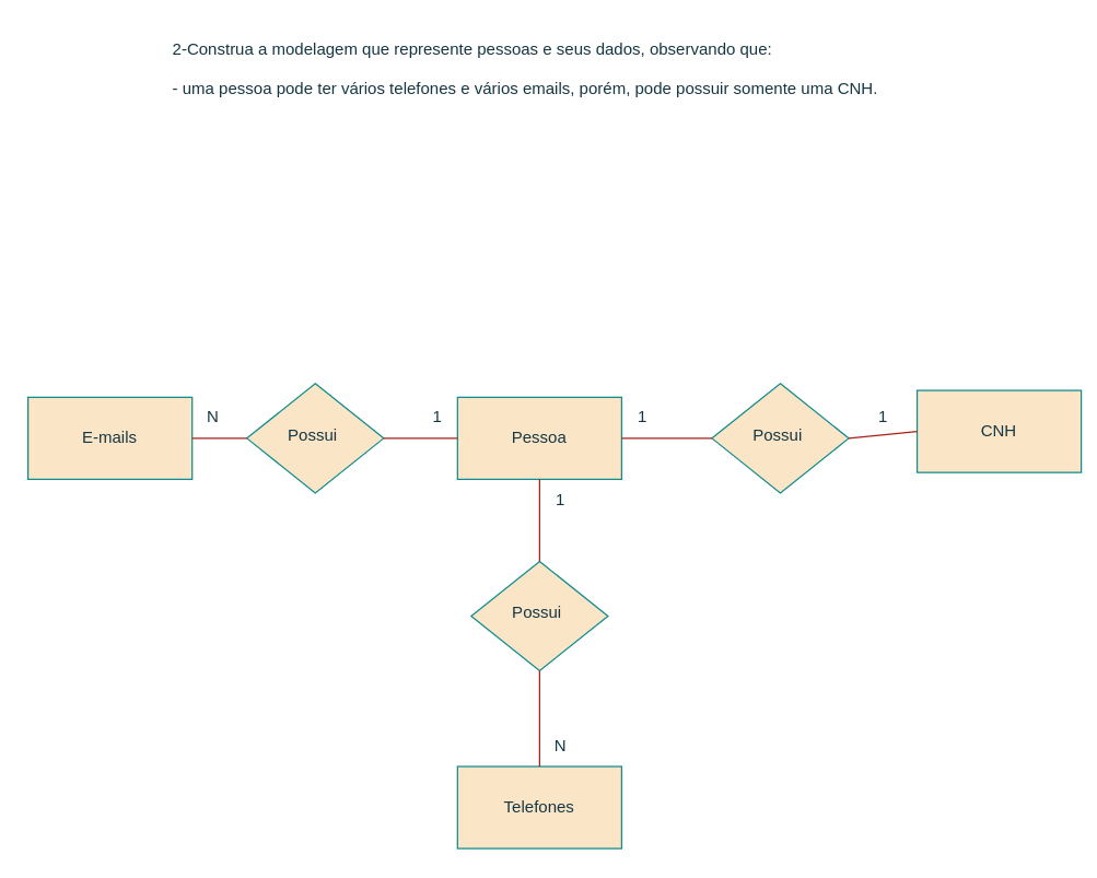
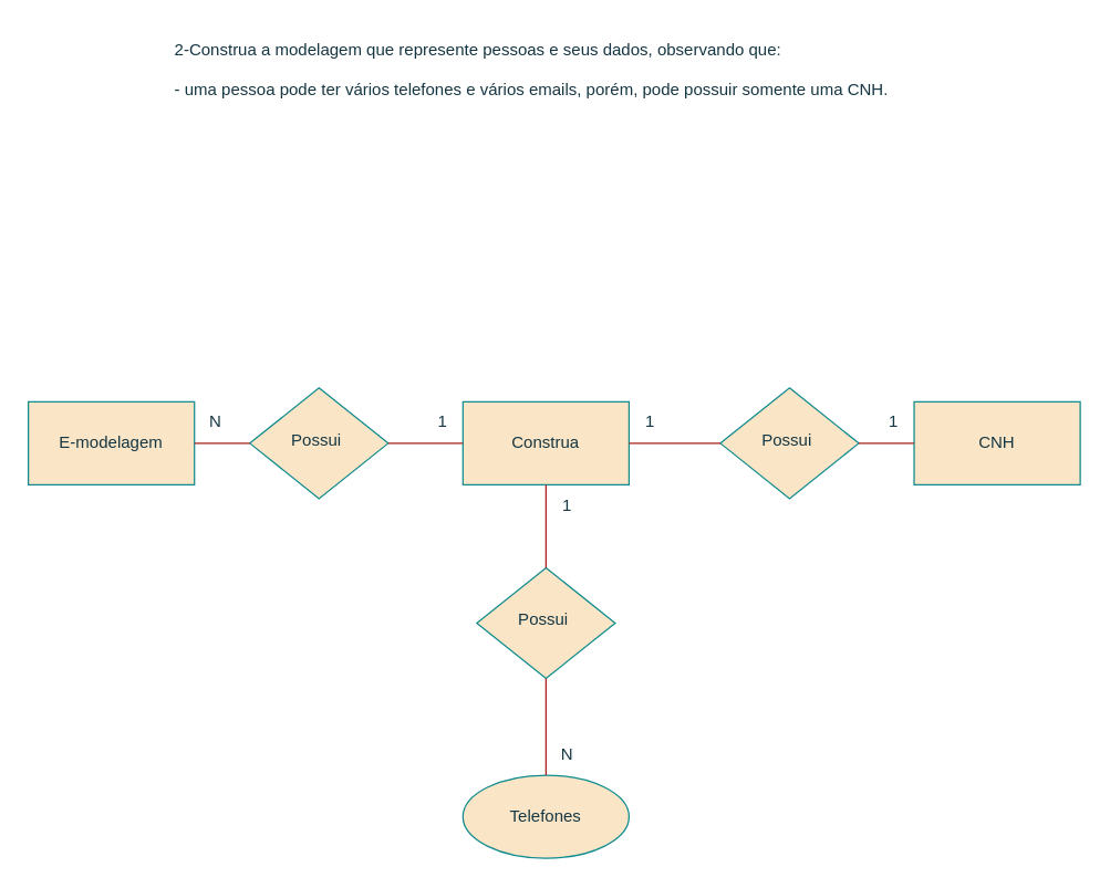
  <mxCell id="0" />
  <mxCell id="1" parent="0" />
  <mxCell id="2" value="Possui&amp;nbsp;" style="rhombus;whiteSpace=wrap;html=1;shadow=0;fontFamily=Helvetica;fontSize=12;align=center;strokeWidth=1;spacing=6;spacingTop=-4;rounded=0;labelBackgroundColor=none;fillColor=#FAE5C7;strokeColor=#0F8B8D;fontColor=#143642;" vertex="1" parent="1"><mxGeometry x="520" y="280" width="100" height="80" as="geometry" /></mxCell>
- <mxCell id="3" value=" E-mails" style="rounded=0;whiteSpace=wrap;html=1;strokeColor=#0F8B8D;fontColor=#143642;fillColor=#FAE5C7;labelBackgroundColor=none;" vertex="1" parent="1"><mxGeometry x="20" y="290" width="120" height="60" as="geometry" /></mxCell>
- <mxCell id="4" value="CNH" style="rounded=0;whiteSpace=wrap;html=1;strokeColor=#0F8B8D;fontColor=#143642;fillColor=#FAE5C7;labelBackgroundColor=none;" vertex="1" parent="1"><mxGeometry x="670" y="285" width="120" height="60" as="geometry" /></mxCell>
+ <mxCell id="3" value=" E-modelagem" style="rounded=0;whiteSpace=wrap;html=1;strokeColor=#0F8B8D;fontColor=#143642;fillColor=#FAE5C7;labelBackgroundColor=none;" vertex="1" parent="1"><mxGeometry x="20" y="290" width="120" height="60" as="geometry" /></mxCell>
+ <mxCell id="4" value="CNH" style="rounded=0;whiteSpace=wrap;html=1;strokeColor=#0F8B8D;fontColor=#143642;fillColor=#FAE5C7;labelBackgroundColor=none;" vertex="1" parent="1"><mxGeometry x="660" y="290" width="120" height="60" as="geometry" /></mxCell>
  <mxCell id="5" value="&lt;div&gt;2-Construa a modelagem que represente pessoas e seus dados, observando que:&lt;/div&gt;&lt;div&gt;&lt;br&gt;&lt;/div&gt;&lt;div&gt;- uma pessoa pode ter vários telefones e vários emails, porém, pode possuir somente uma CNH.&lt;/div&gt;" style="text;html=1;align=left;verticalAlign=middle;resizable=0;points=[];autosize=1;strokeColor=none;fillColor=none;fontColor=#143642;labelBackgroundColor=none;" vertex="1" parent="1"><mxGeometry x="124" y="20" width="540" height="60" as="geometry" /></mxCell>
  <mxCell id="6" value="1" style="text;html=1;align=center;verticalAlign=middle;resizable=0;points=[];autosize=1;strokeColor=none;fillColor=none;fontColor=#143642;labelBackgroundColor=none;" vertex="1" parent="1"><mxGeometry x="630" y="290" width="30" height="30" as="geometry" /></mxCell>
  <mxCell id="7" value="N" style="text;html=1;align=center;verticalAlign=middle;resizable=0;points=[];autosize=1;strokeColor=none;fillColor=none;fontColor=#143642;labelBackgroundColor=none;" vertex="1" parent="1"><mxGeometry x="140" y="290" width="30" height="30" as="geometry" /></mxCell>
- <mxCell id="8" value="Pessoa" style="rounded=0;whiteSpace=wrap;html=1;strokeColor=#0F8B8D;fontColor=#143642;fillColor=#FAE5C7;labelBackgroundColor=none;" vertex="1" parent="1"><mxGeometry x="334" y="290" width="120" height="60" as="geometry" /></mxCell>
+ <mxCell id="8" value="Construa" style="rounded=0;whiteSpace=wrap;html=1;strokeColor=#0F8B8D;fontColor=#143642;fillColor=#FAE5C7;labelBackgroundColor=none;" vertex="1" parent="1"><mxGeometry x="334" y="290" width="120" height="60" as="geometry" /></mxCell>
  <mxCell id="9" value="Possui&amp;nbsp;" style="rhombus;whiteSpace=wrap;html=1;shadow=0;fontFamily=Helvetica;fontSize=12;align=center;strokeWidth=1;spacing=6;spacingTop=-4;rounded=0;labelBackgroundColor=none;fillColor=#FAE5C7;strokeColor=#0F8B8D;fontColor=#143642;" vertex="1" parent="1"><mxGeometry x="180" y="280" width="100" height="80" as="geometry" /></mxCell>
  <mxCell id="10" value="" style="endArrow=none;html=1;rounded=0;entryX=0;entryY=0.5;entryDx=0;entryDy=0;labelBackgroundColor=none;strokeColor=#A8201A;fontColor=default;" edge="1" parent="1" target="9"><mxGeometry width="50" height="50" relative="1" as="geometry"><mxPoint x="140" y="320" as="sourcePoint" /><mxPoint x="190" y="270" as="targetPoint" /></mxGeometry></mxCell>
- <mxCell id="11" value="Telefones" style="rounded=0;whiteSpace=wrap;html=1;strokeColor=#0F8B8D;fontColor=#143642;fillColor=#FAE5C7;labelBackgroundColor=none;" vertex="1" parent="1"><mxGeometry x="334" y="560" width="120" height="60" as="geometry" /></mxCell>
+ <mxCell id="11" value="Telefones" style="ellipse;whiteSpace=wrap;html=1;strokeColor=#0F8B8D;fontColor=#143642;fillColor=#FAE5C7;labelBackgroundColor=none;" vertex="1" parent="1"><mxGeometry x="334" y="560" width="120" height="60" as="geometry" /></mxCell>
  <mxCell id="12" value="Possui&amp;nbsp;" style="rhombus;whiteSpace=wrap;html=1;shadow=0;fontFamily=Helvetica;fontSize=12;align=center;strokeWidth=1;spacing=6;spacingTop=-4;rounded=0;labelBackgroundColor=none;fillColor=#FAE5C7;strokeColor=#0F8B8D;fontColor=#143642;" vertex="1" parent="1"><mxGeometry x="344" y="410" width="100" height="80" as="geometry" /></mxCell>
  <mxCell id="13" value="" style="endArrow=none;html=1;rounded=0;exitX=1;exitY=0.5;exitDx=0;exitDy=0;labelBackgroundColor=none;strokeColor=#A8201A;fontColor=default;" edge="1" parent="1" source="9" target="8"><mxGeometry width="50" height="50" relative="1" as="geometry"><mxPoint x="370" y="360" as="sourcePoint" /><mxPoint x="420" y="310" as="targetPoint" /></mxGeometry></mxCell>
  <mxCell id="14" value="" style="endArrow=none;html=1;rounded=0;entryX=0;entryY=0.5;entryDx=0;entryDy=0;exitX=1;exitY=0.5;exitDx=0;exitDy=0;labelBackgroundColor=none;strokeColor=#A8201A;fontColor=default;" edge="1" parent="1" source="8" target="2"><mxGeometry width="50" height="50" relative="1" as="geometry"><mxPoint x="370" y="360" as="sourcePoint" /><mxPoint x="420" y="310" as="targetPoint" /></mxGeometry></mxCell>
  <mxCell id="15" value="" style="endArrow=none;html=1;rounded=0;exitX=1;exitY=0.5;exitDx=0;exitDy=0;entryX=0;entryY=0.5;entryDx=0;entryDy=0;labelBackgroundColor=none;strokeColor=#A8201A;fontColor=default;" edge="1" parent="1" source="2" target="4"><mxGeometry width="50" height="50" relative="1" as="geometry"><mxPoint x="370" y="360" as="sourcePoint" /><mxPoint x="420" y="310" as="targetPoint" /></mxGeometry></mxCell>
  <mxCell id="16" value="" style="endArrow=none;html=1;rounded=0;entryX=0.5;entryY=1;entryDx=0;entryDy=0;exitX=0.5;exitY=0;exitDx=0;exitDy=0;labelBackgroundColor=none;strokeColor=#A8201A;fontColor=default;" edge="1" parent="1" source="12" target="8"><mxGeometry width="50" height="50" relative="1" as="geometry"><mxPoint x="370" y="460" as="sourcePoint" /><mxPoint x="420" y="410" as="targetPoint" /></mxGeometry></mxCell>
  <mxCell id="17" value="" style="endArrow=none;html=1;rounded=0;exitX=0.5;exitY=0;exitDx=0;exitDy=0;entryX=0.5;entryY=1;entryDx=0;entryDy=0;labelBackgroundColor=none;strokeColor=#A8201A;fontColor=default;" edge="1" parent="1" source="11" target="12"><mxGeometry width="50" height="50" relative="1" as="geometry"><mxPoint x="370" y="460" as="sourcePoint" /><mxPoint x="420" y="410" as="targetPoint" /></mxGeometry></mxCell>
  <mxCell id="18" value="1" style="text;html=1;align=center;verticalAlign=middle;resizable=0;points=[];autosize=1;strokeColor=none;fillColor=none;fontColor=#143642;labelBackgroundColor=none;" vertex="1" parent="1"><mxGeometry x="454" y="290" width="30" height="30" as="geometry" /></mxCell>
  <mxCell id="19" value="1" style="text;html=1;align=center;verticalAlign=middle;resizable=0;points=[];autosize=1;strokeColor=none;fillColor=none;fontColor=#143642;labelBackgroundColor=none;" vertex="1" parent="1"><mxGeometry x="304" y="290" width="30" height="30" as="geometry" /></mxCell>
  <mxCell id="20" value="N" style="text;html=1;align=center;verticalAlign=middle;resizable=0;points=[];autosize=1;strokeColor=none;fillColor=none;fontColor=#143642;labelBackgroundColor=none;" vertex="1" parent="1"><mxGeometry x="394" y="530" width="30" height="30" as="geometry" /></mxCell>
  <mxCell id="21" value="1" style="text;html=1;align=center;verticalAlign=middle;resizable=0;points=[];autosize=1;strokeColor=none;fillColor=none;fontColor=#143642;labelBackgroundColor=none;" vertex="1" parent="1"><mxGeometry x="394" y="350" width="30" height="30" as="geometry" /></mxCell>
